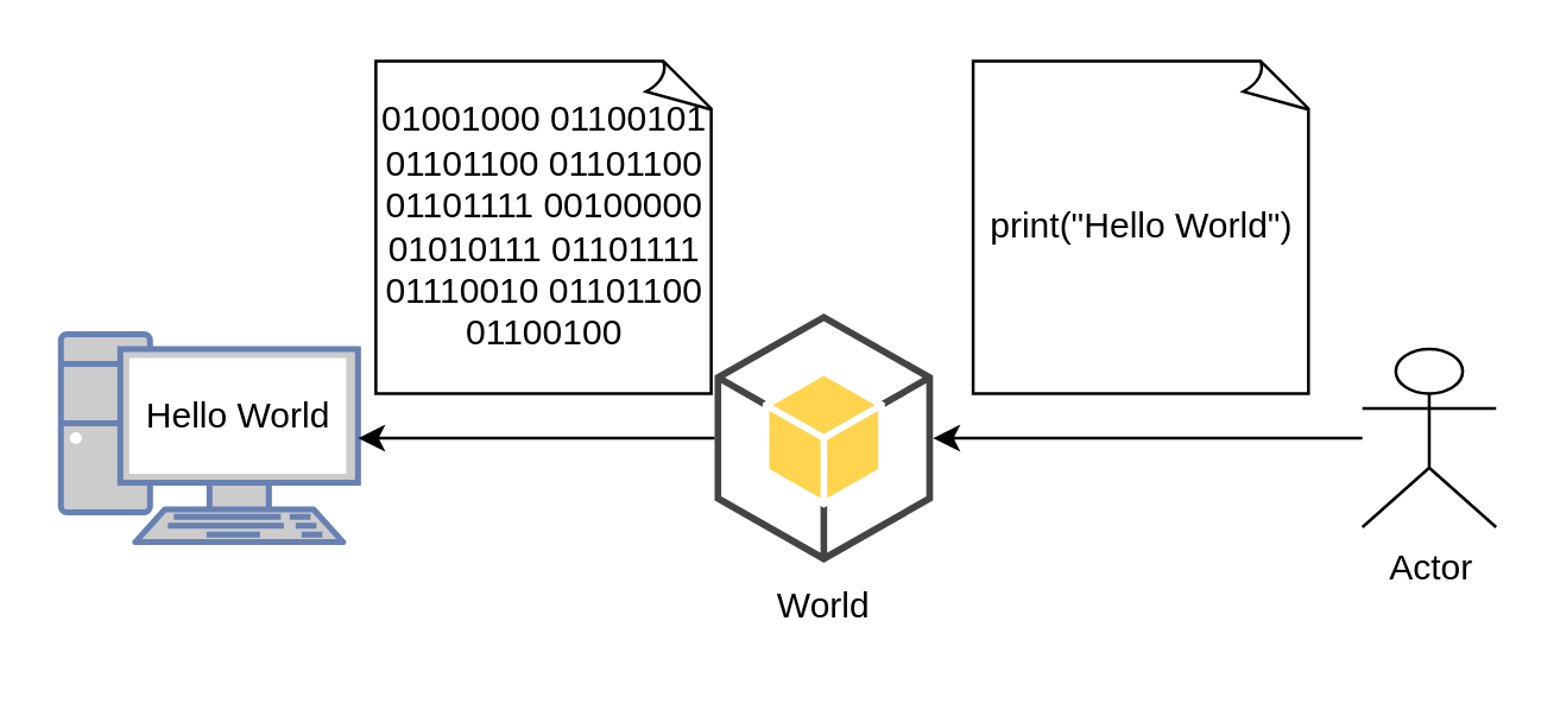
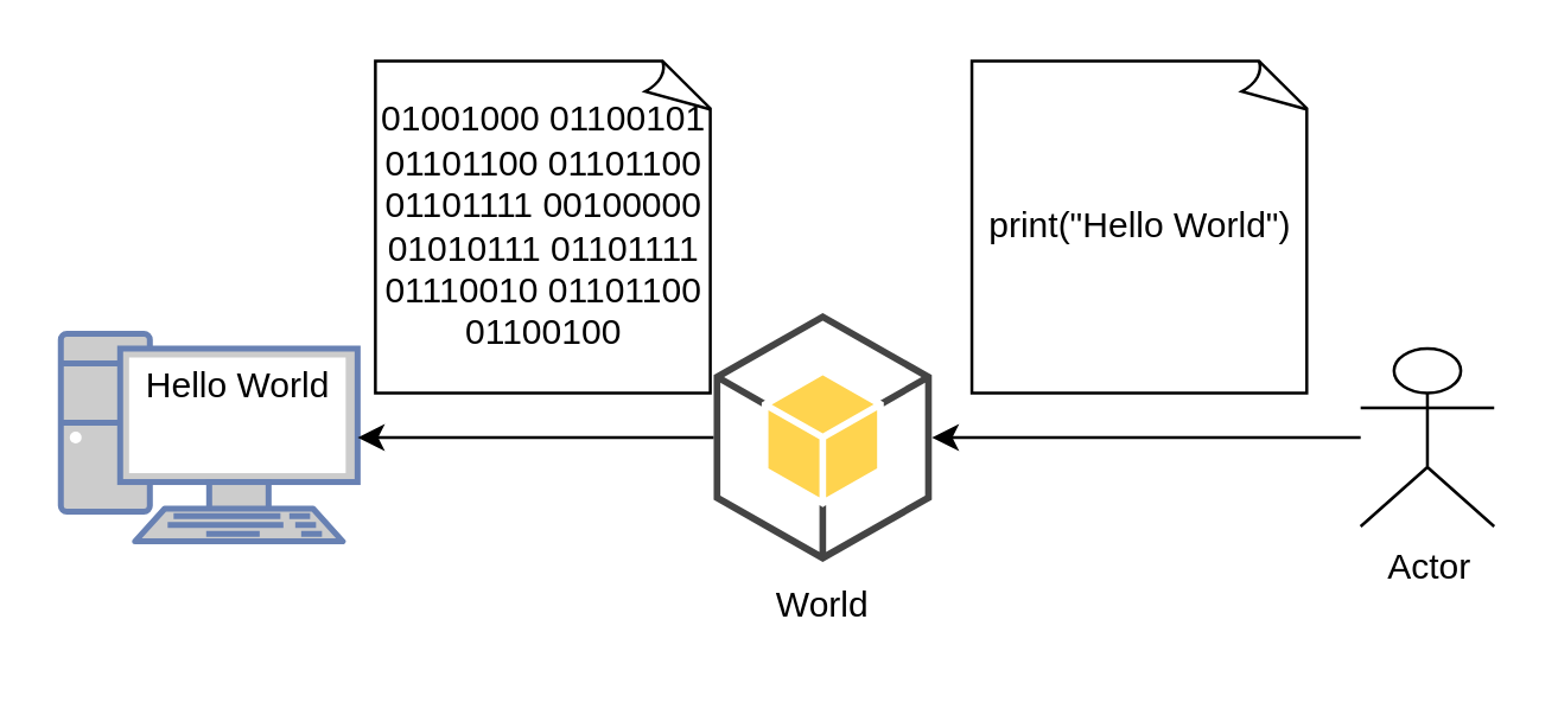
  <mxCell id="0" />
  <mxCell id="1" parent="0" />
  <mxCell id="2" style="edgeStyle=none;html=1;entryX=1;entryY=0.5;entryDx=0;entryDy=0;entryPerimeter=0;fontColor=#000000;" parent="1" source="3" target="6" edge="1"><mxGeometry relative="1" as="geometry" /></mxCell>
  <mxCell id="3" value="Actor" style="shape=umlActor;verticalLabelPosition=bottom;verticalAlign=top;html=1;outlineConnect=0;" parent="1" vertex="1"><mxGeometry x="458" y="117" width="45" height="60" as="geometry" /></mxCell>
  <mxCell id="4" value="" style="fontColor=#0066CC;verticalAlign=top;verticalLabelPosition=bottom;labelPosition=center;align=center;html=1;outlineConnect=0;fillColor=#CCCCCC;strokeColor=#6881B3;gradientColor=none;gradientDirection=north;strokeWidth=2;shape=mxgraph.networks.pc;" parent="1" vertex="1"><mxGeometry x="20" y="112" width="100" height="70" as="geometry" /></mxCell>
  <mxCell id="5" style="edgeStyle=none;html=1;entryX=1;entryY=0.5;entryDx=0;entryDy=0;entryPerimeter=0;fontColor=#000000;" parent="1" source="6" target="4" edge="1"><mxGeometry relative="1" as="geometry" /></mxCell>
  <mxCell id="6" value="" style="outlineConnect=0;dashed=0;verticalLabelPosition=bottom;verticalAlign=top;align=center;html=1;shape=mxgraph.aws3.android;fillColor=#FFD44F;gradientColor=none;" parent="1" vertex="1"><mxGeometry x="240" y="105" width="73.5" height="84" as="geometry" /></mxCell>
- <mxCell id="7" value="&lt;font color=&quot;#000000&quot;&gt;Hello World&lt;/font&gt;" style="text;html=1;strokeColor=none;fillColor=none;align=center;verticalAlign=middle;whiteSpace=wrap;rounded=0;" parent="1" vertex="1"><mxGeometry x="45" y="125" width="70" height="30" as="geometry" /></mxCell>
+ <mxCell id="7" value="&lt;font color=&quot;#000000&quot;&gt;Hello World&lt;/font&gt;" style="text;html=1;strokeColor=none;fillColor=none;align=center;verticalAlign=middle;whiteSpace=wrap;rounded=0;" parent="1" vertex="1"><mxGeometry x="45" y="115" width="70" height="30" as="geometry" /></mxCell>
  <mxCell id="8" value="print(&quot;Hello World&quot;)" style="whiteSpace=wrap;html=1;shape=mxgraph.basic.document;fontColor=#000000;" parent="1" vertex="1"><mxGeometry x="327" y="20" width="114" height="112" as="geometry" /></mxCell>
  <mxCell id="9" value="01001000 01100101 01101100 01101100 01101111 00100000 01010111 01101111 01110010 01101100 01100100" style="whiteSpace=wrap;html=1;shape=mxgraph.basic.document;fontColor=#000000;" parent="1" vertex="1"><mxGeometry x="126" y="20" width="114" height="112" as="geometry" /></mxCell>
  <mxCell id="10" value="World" style="text;html=1;strokeColor=none;fillColor=none;align=center;verticalAlign=middle;whiteSpace=wrap;rounded=0;fontColor=#000000;" parent="1" vertex="1"><mxGeometry x="246.75" y="189" width="60" height="30" as="geometry" /></mxCell>
